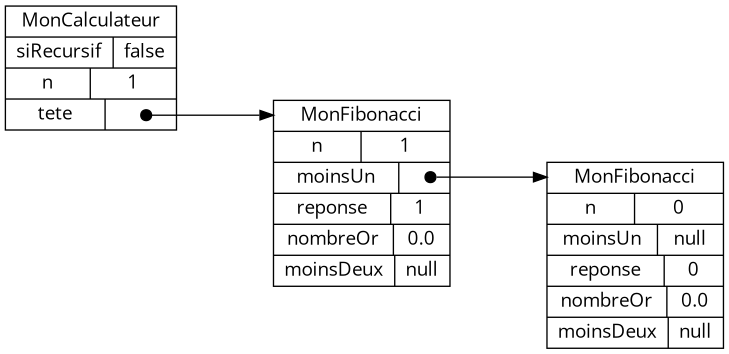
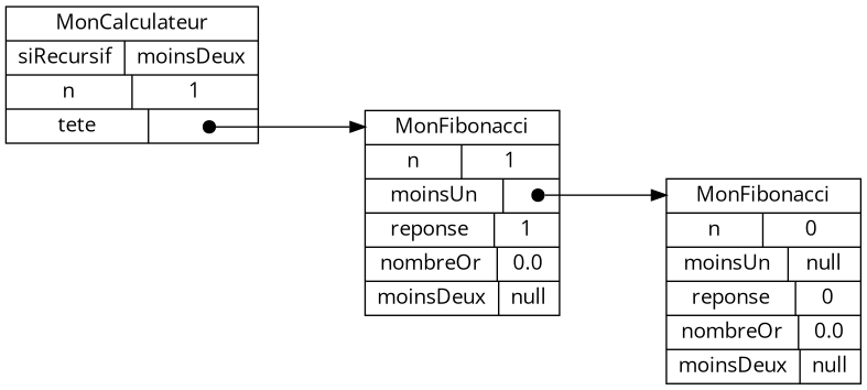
  digraph {
    compound=true
    nodesep=1.0
    rankdir=LR
    ranksep=1.0
    fontname="Open Sans"
    node [fillcolor=white shape=record style=filled fontname="Open Sans"]
    edge [arrowtail=dot dir=both headport=_C tailclip=false fontname="Open Sans"]
-   n1 [label="<_C>MonCalculateur|{siRecursif|false}|{n|1}|{tete|<tete_tete>}"]
+   n1 [label="<_C>MonCalculateur|{siRecursif|moinsDeux}|{n|1}|{tete|<tete_tete>}"]
    n2 [label="<_C>MonFibonacci|{n|1}|{moinsUn|<moinsUn_moinsUn>}|{reponse|1}|{nombreOr|0.0}|{moinsDeux|null}"]
    n3 [label="<_C>MonFibonacci|{n|0}|{moinsUn|null}|{reponse|0}|{nombreOr|0.0}|{moinsDeux|null}"]
    n1 -> n2 [tailport="tete_tete:c"]
    n2 -> n3 [tailport="moinsUn_moinsUn:c"]
  }
